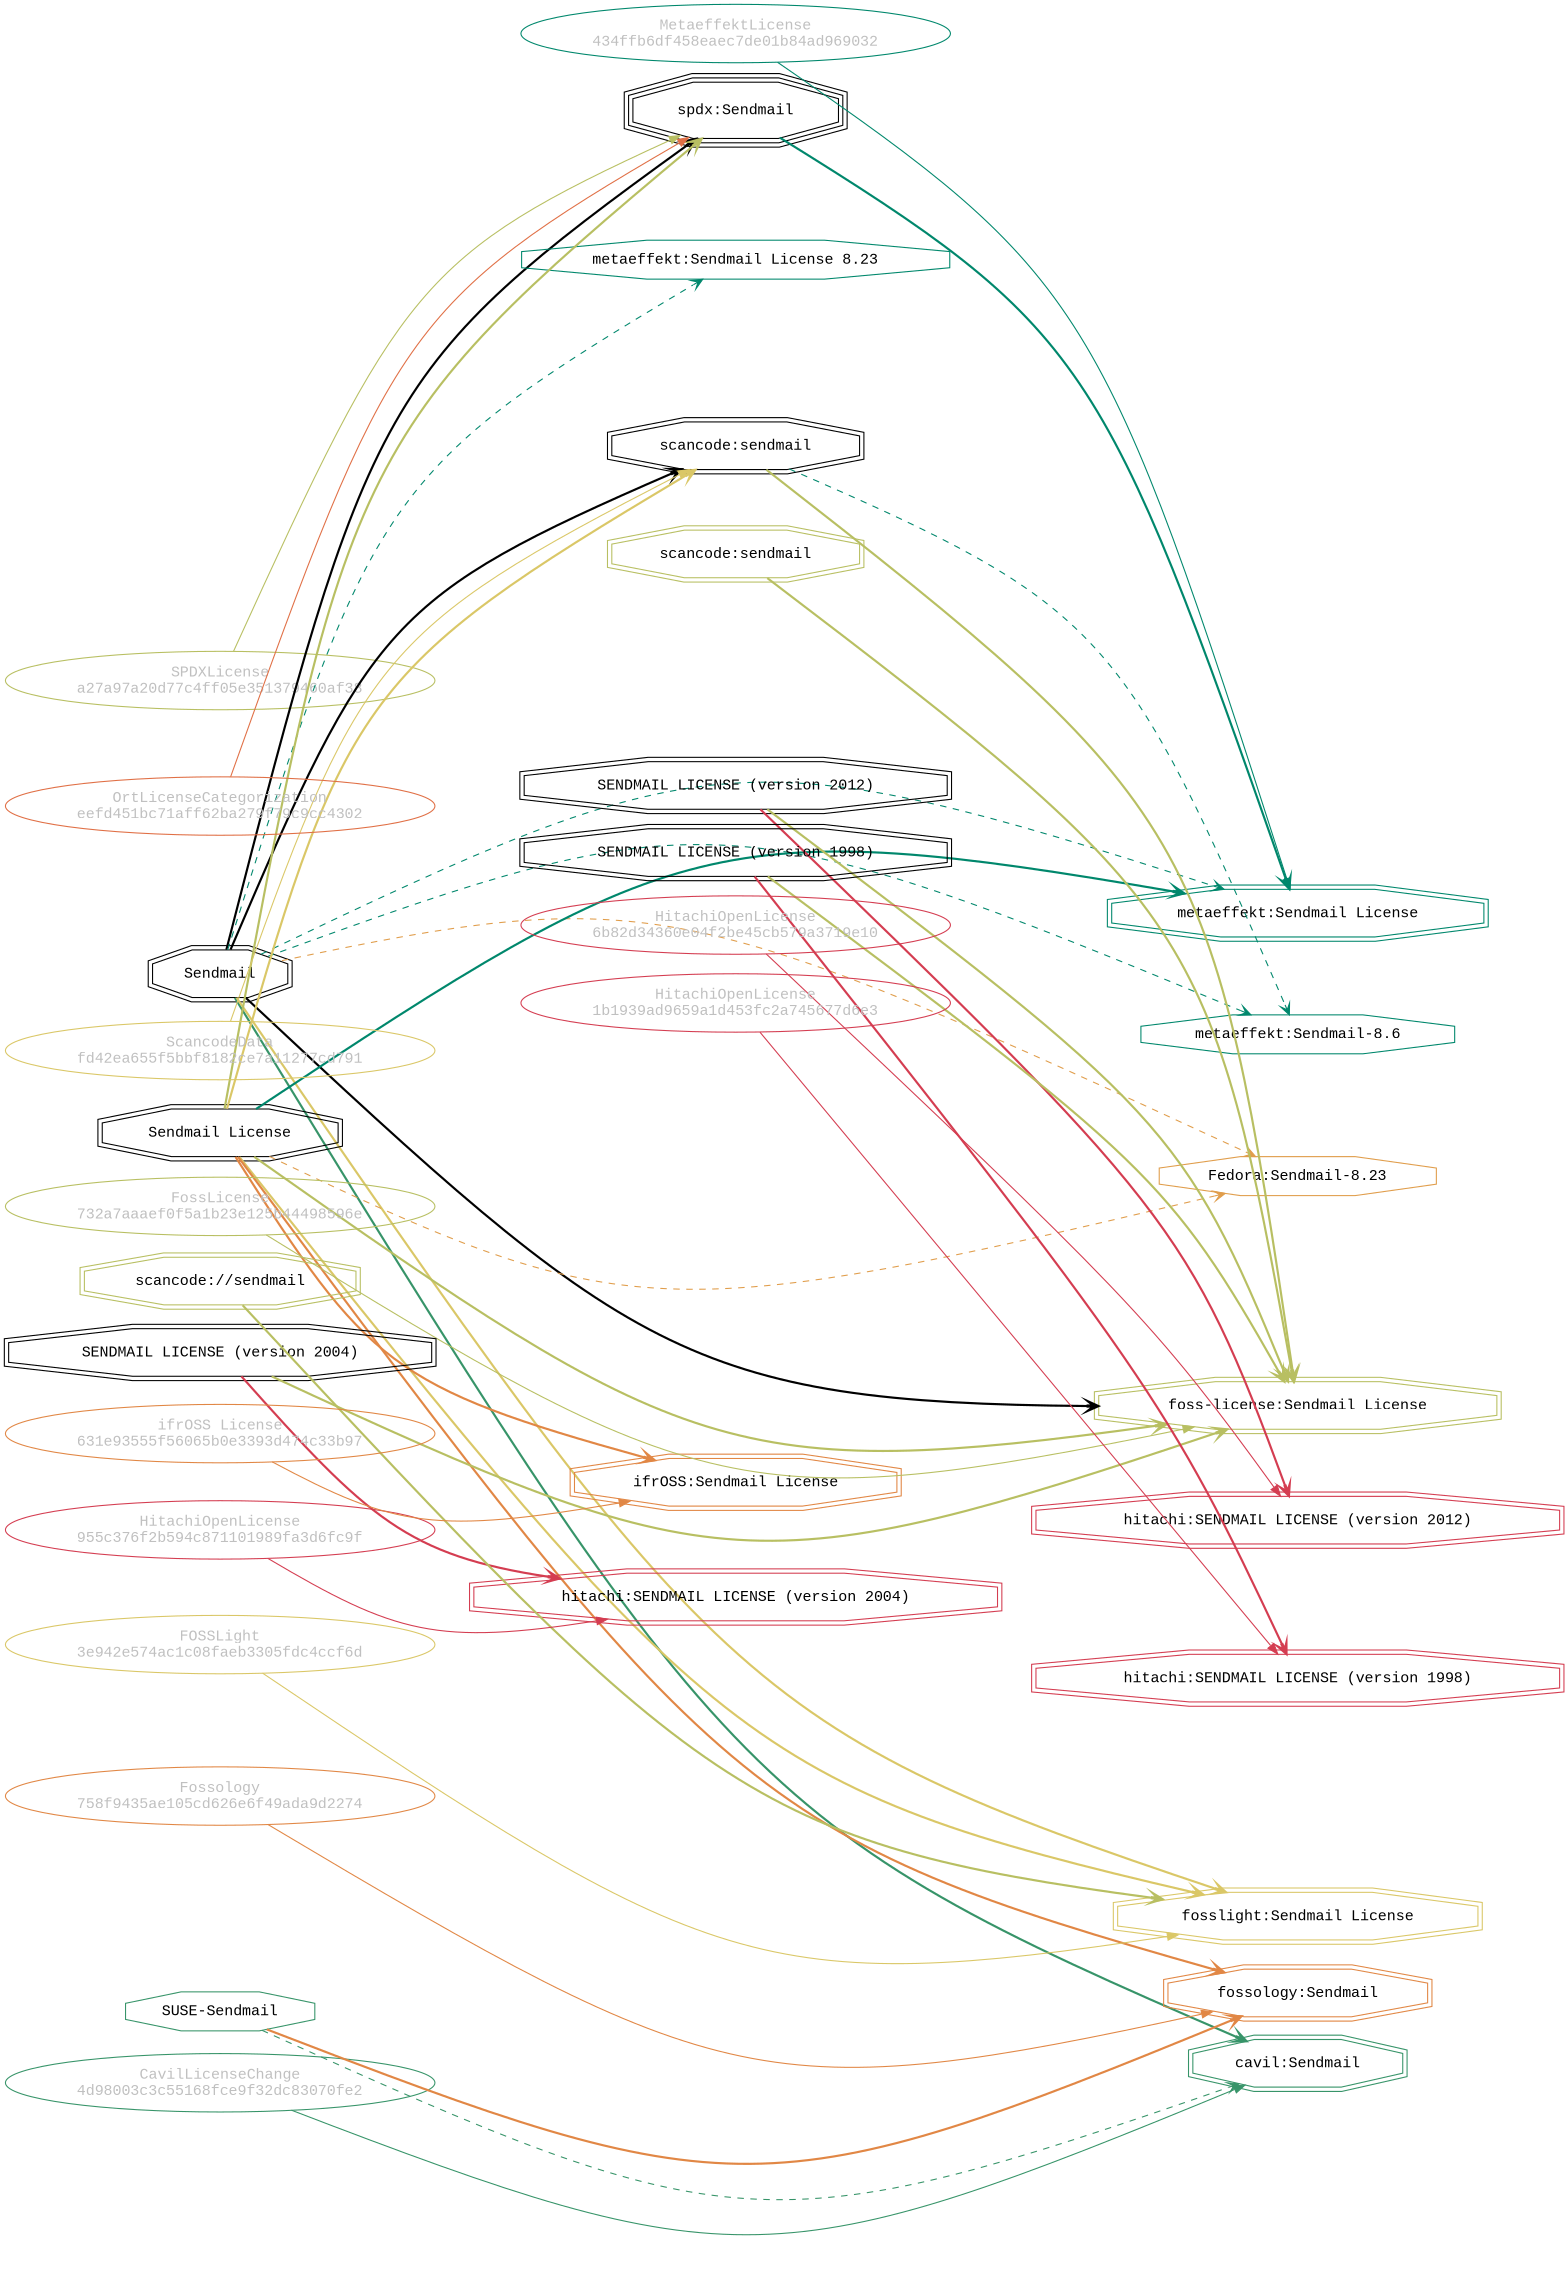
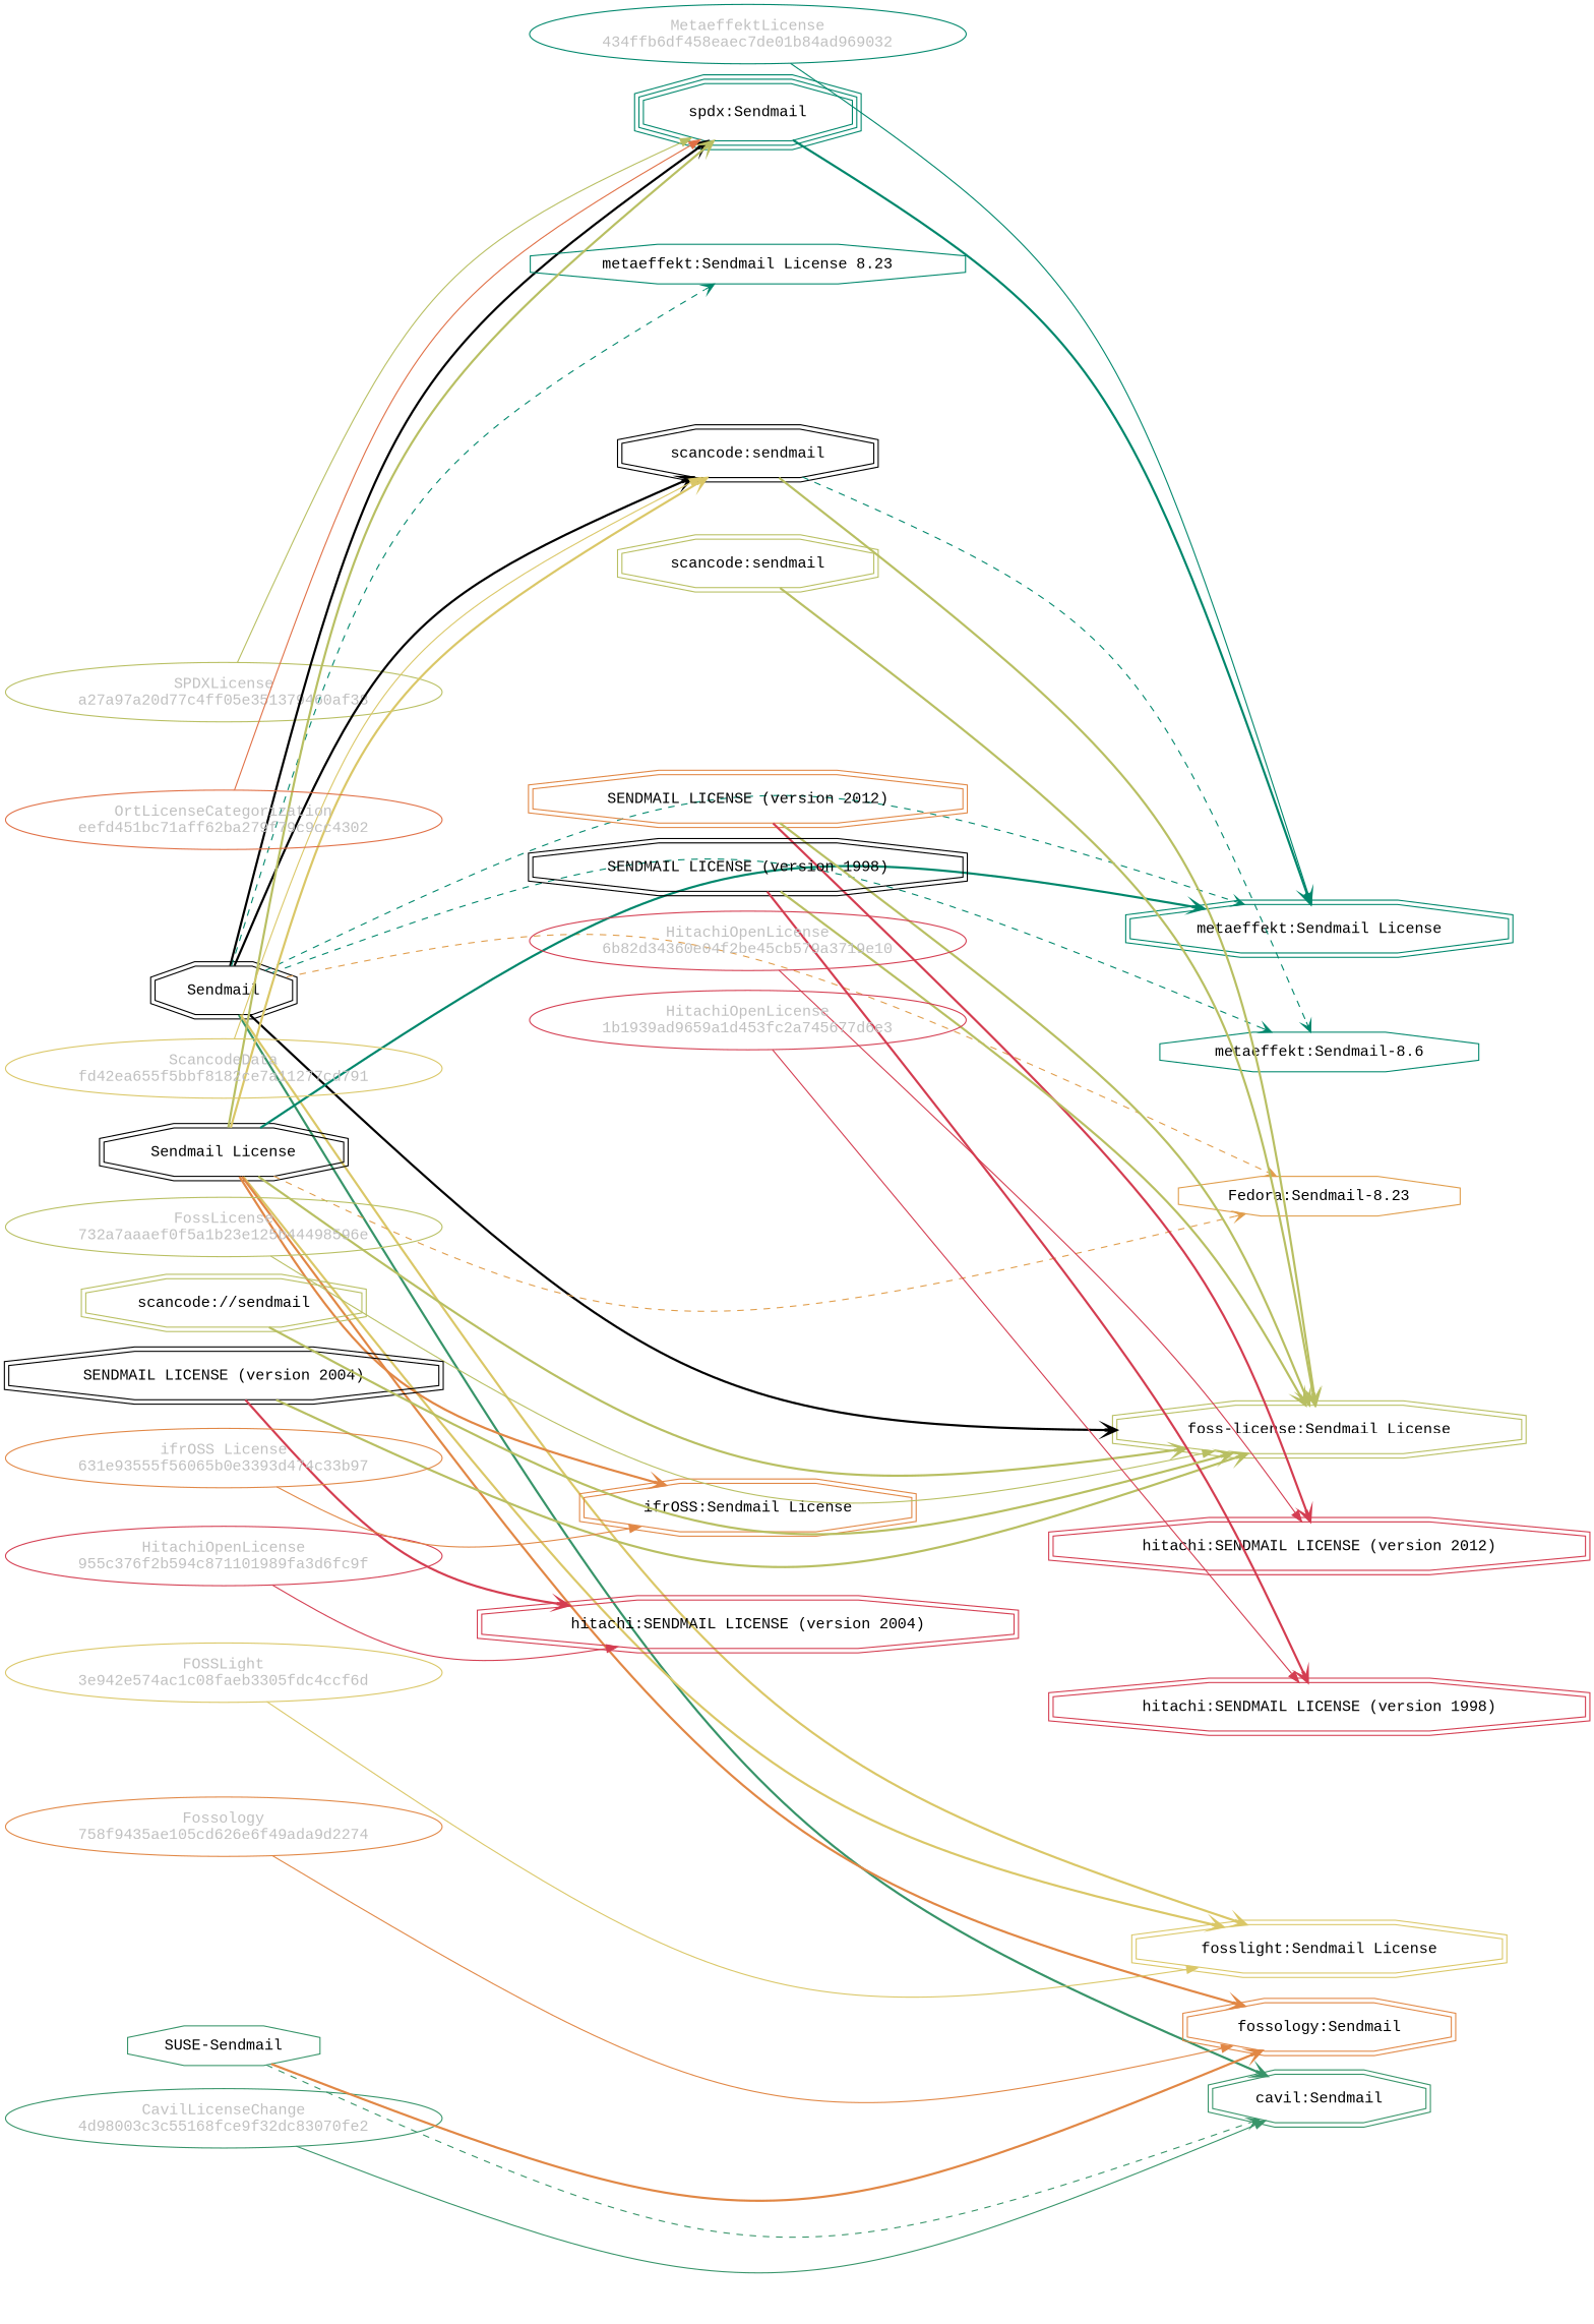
  strict digraph {
    fontname="Liberation Mono"
    rankdir=LR
    splines=curved
    node [fontname="Liberation Mono" shape=doubleoctagon]
    edge [color="#b8bf62" fontname="Liberation Mono" weight=0.7 arrowhead=vee style=bold]
    n1 [color="#b8bf62" fillcolor="beige;1" fontcolor=gray label="SPDXLicense\na27a97a20d77c4ff05e351379460af38" shape=ellipse]
-   n2 [label="spdx:Sendmail" shape=tripleoctagon]
+   n2 [label="spdx:Sendmail" shape=tripleoctagon color="#00876c"]
    n3 [color="#00876c" label="metaeffekt:Sendmail License"]
    n4 [label=Sendmail]
    n5 [color="#e09d4b" label="Fedora:Sendmail-8.23" shape=octagon]
    n6 [label="scancode:sendmail"]
    n7 [color="#379469" label="cavil:Sendmail"]
    n8 [color="#00876c" label="metaeffekt:Sendmail-8.6" shape=octagon]
    n9 [color="#00876c" label="metaeffekt:Sendmail License 8.23" shape=octagon]
    n10 [color="#b8bf62" label="foss-license:Sendmail License"]
    n11 [color="#dac767" label="fosslight:Sendmail License"]
    n12 [color="#e18745" label="fossology:Sendmail"]
    n13 [label="Sendmail License"]
    n14 [color="#e18745" label="ifrOSS:Sendmail License"]
    n15 [color="#dac767" fillcolor="beige;1" fontcolor=gray label="ScancodeData\nfd42ea655f5bbf8182ce7a11277cd791" shape=ellipse]
    n16 [color="#e18745" fillcolor="beige;1" fontcolor=gray label="Fossology\n758f9435ae105cd626e6f49ada9d2274" shape=ellipse]
    n17 [color="#e06f45" fillcolor="beige;1" fontcolor=gray label="OrtLicenseCategorization\neefd451bc71aff62ba279f79c9cc4302" shape=ellipse]
    n18 [color="#379469" fillcolor="beige;1" fontcolor=gray label="CavilLicenseChange\n4d98003c3c55168fce9f32dc83070fe2" shape=ellipse]
    n19 [color="#379469" label="SUSE-Sendmail" shape=octagon]
    n20 [color="#00876c" fillcolor="beige;1" fontcolor=gray label="MetaeffektLicense\n434ffb6df458eaec7de01b84ad969032" shape=ellipse]
    n21 [color="#b8bf62" fillcolor="beige;1" fontcolor=gray label="FossLicense\n732a7aaaef0f5a1b23e125b44498596e" shape=ellipse]
    n22 [label="SENDMAIL LICENSE (version 2004)"]
    n23 [color="#d43d51" label="hitachi:SENDMAIL LICENSE (version 2004)"]
-   n24 [label="SENDMAIL LICENSE (version 2012)"]
+   n24 [label="SENDMAIL LICENSE (version 2012)" color="#e18745"]
    n25 [color="#d43d51" label="hitachi:SENDMAIL LICENSE (version 2012)"]
    n26 [label="SENDMAIL LICENSE (version 1998)"]
    n27 [color="#d43d51" label="hitachi:SENDMAIL LICENSE (version 1998)"]
    n28 [color="#b8bf62" label="scancode://sendmail"]
    n29 [color="#b8bf62" label="scancode:sendmail"]
    n30 [color="#dac767" fillcolor="beige;1" fontcolor=gray label="FOSSLight\n3e942e574ac1c08faeb3305fdc4ccf6d" shape=ellipse]
    n31 [color="#d43d51" fillcolor="beige;1" fontcolor=gray label="HitachiOpenLicense\n955c376f2b594c871101989fa3d6fc9f" shape=ellipse]
    n32 [color="#d43d51" fillcolor="beige;1" fontcolor=gray label="HitachiOpenLicense\n6b82d34360e04f2be45cb579a3719e10" shape=ellipse]
    n33 [color="#d43d51" fillcolor="beige;1" fontcolor=gray label="HitachiOpenLicense\n1b1939ad9659a1d453fc2a745677d6e3" shape=ellipse]
    n34 [color="#e18745" fillcolor="beige;1" fontcolor=gray label="ifrOSS License\n631e93555f56065b0e3393d474c33b97" shape=ellipse]
    n1 -> n2 [weight=0.5 arrowhead="" style=""]
    n2 -> n3 [color="#00876c"]
    n4 -> n2 [color=""]
    n4 -> n3 [color="#00876c" style=dashed weight=0.5]
    n4 -> n5 [color="#e09d4b" style=dashed weight=0.5]
    n4 -> n6 [color=""]
    n4 -> n7 [color="#379469"]
    n4 -> n8 [color="#00876c" style=dashed weight=0.5]
    n4 -> n9 [color="#00876c" style=dashed weight=0.5]
    n4 -> n10 [color=black]
    n4 -> n11 [color="#dac767"]
    n6 -> n8 [color="#00876c" style=dashed weight=0.5]
    n6 -> n10
    n13 -> n2
    n13 -> n3 [color="#00876c"]
    n13 -> n5 [color="#e09d4b" style=dashed weight=0.5]
    n13 -> n6 [color="#dac767"]
    n13 -> n10
    n13 -> n11 [color="#dac767"]
    n13 -> n12 [color="#e18745"]
    n13 -> n14 [color="#e18745"]
    n15 -> n6 [color="#dac767" weight=0.5 arrowhead="" style=""]
    n16 -> n12 [color="#e18745" weight=0.5 arrowhead="" style=""]
    n17 -> n2 [color="#e06f45" weight=0.5 arrowhead="" style=""]
    n18 -> n7 [color="#379469" weight=0.5 arrowhead="" style=""]
    n19 -> n7 [color="#379469" style=dashed weight=0.5]
    n19 -> n12 [color="#e18745"]
    n20 -> n3 [color="#00876c" weight=0.5 arrowhead="" style=""]
    n21 -> n10 [weight=0.5 arrowhead="" style=""]
    n22 -> n10
    n22 -> n23 [color="#d43d51"]
    n24 -> n10
    n24 -> n25 [color="#d43d51"]
    n26 -> n10
    n26 -> n27 [color="#d43d51"]
-   n28 -> n11
+   n28 -> n10
    n29 -> n10
    n30 -> n11 [color="#dac767" weight=0.5 arrowhead="" style=""]
    n31 -> n23 [color="#d43d51" weight=0.5 arrowhead="" style=""]
    n32 -> n25 [color="#d43d51" weight=0.5 arrowhead="" style=""]
    n33 -> n27 [color="#d43d51" weight=0.5 arrowhead="" style=""]
    n34 -> n14 [color="#e18745" weight=0.5 arrowhead="" style=""]
  }
